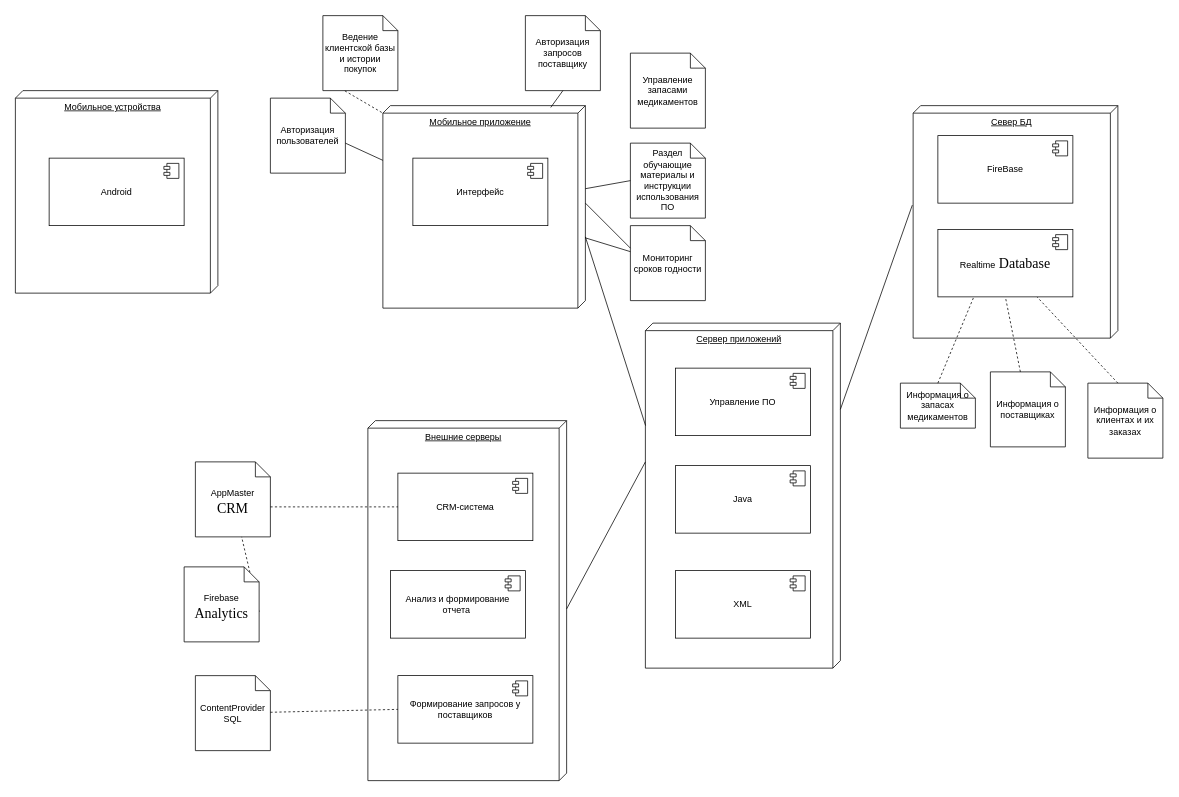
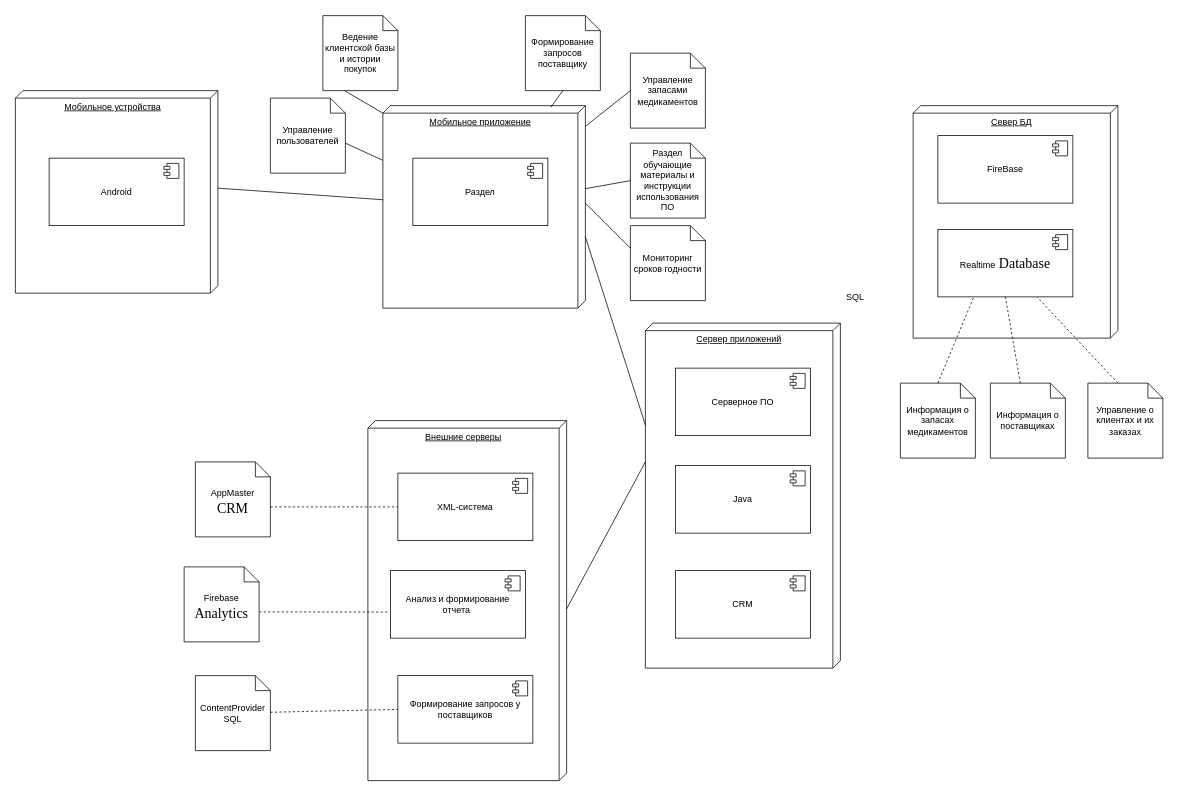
  <mxCell id="0" />
  <mxCell id="1" parent="0" />
  <mxCell id="2" value="Север БД" style="verticalAlign=top;align=center;spacingTop=8;spacingLeft=2;spacingRight=12;shape=cube;size=10;direction=south;fontStyle=4;html=1;whiteSpace=wrap;" parent="1" vertex="1"><mxGeometry x="1217" y="140" width="273" height="310" as="geometry" /></mxCell>
  <mxCell id="3" value="FireBase" style="html=1;dropTarget=0;whiteSpace=wrap;" parent="1" vertex="1"><mxGeometry x="1250" y="180" width="180" height="90" as="geometry" /></mxCell>
  <mxCell id="4" value="" style="shape=module;jettyWidth=8;jettyHeight=4;" parent="3" vertex="1"><mxGeometry x="1" width="20" height="20" relative="1" as="geometry"><mxPoint x="-27" y="7" as="offset" /></mxGeometry></mxCell>
  <mxCell id="5" value="Сервер приложений" style="verticalAlign=top;align=center;spacingTop=8;spacingLeft=2;spacingRight=12;shape=cube;size=10;direction=south;fontStyle=4;html=1;whiteSpace=wrap;" parent="1" vertex="1"><mxGeometry x="860" y="430" width="260" height="460" as="geometry" /></mxCell>
  <mxCell id="6" value="Мобильное приложение" style="verticalAlign=top;align=center;spacingTop=8;spacingLeft=2;spacingRight=12;shape=cube;size=10;direction=south;fontStyle=4;html=1;whiteSpace=wrap;" parent="1" vertex="1"><mxGeometry x="510" y="140" width="270" height="270" as="geometry" /></mxCell>
  <mxCell id="7" value="Внешние серверы" style="verticalAlign=top;align=center;spacingTop=8;spacingLeft=2;spacingRight=12;shape=cube;size=10;direction=south;fontStyle=4;html=1;whiteSpace=wrap;" parent="1" vertex="1"><mxGeometry x="490" y="560" width="265" height="480" as="geometry" /></mxCell>
- <mxCell id="8" value="Интерфейс" style="html=1;dropTarget=0;whiteSpace=wrap;" parent="1" vertex="1"><mxGeometry x="550" y="210" width="180" height="90" as="geometry" /></mxCell>
+ <mxCell id="8" value="Раздел" style="html=1;dropTarget=0;whiteSpace=wrap;" parent="1" vertex="1"><mxGeometry x="550" y="210" width="180" height="90" as="geometry" /></mxCell>
  <mxCell id="9" value="" style="shape=module;jettyWidth=8;jettyHeight=4;" parent="8" vertex="1"><mxGeometry x="1" width="20" height="20" relative="1" as="geometry"><mxPoint x="-27" y="7" as="offset" /></mxGeometry></mxCell>
- <mxCell id="10" value="" style="endArrow=none;html=1;rounded=0;exitX=0;exitY=0;exitDx=115;exitDy=0;exitPerimeter=0;entryX=0.428;entryY=1.004;entryDx=0;entryDy=0;entryPerimeter=0;" parent="1" source="5" target="2" edge="1"><mxGeometry width="50" height="50" relative="1" as="geometry"><mxPoint x="690" y="420" as="sourcePoint" /><mxPoint x="740" y="370" as="targetPoint" /><Array as="points" /></mxGeometry></mxCell>
- <mxCell id="12" value="Управление ПО" style="html=1;dropTarget=0;whiteSpace=wrap;" parent="1" vertex="1"><mxGeometry x="900" y="490" width="180" height="90" as="geometry" /></mxCell>
+ <mxCell id="11" value="SQL" style="text;html=1;strokeColor=none;fillColor=none;align=center;verticalAlign=middle;whiteSpace=wrap;rounded=0;" parent="1" vertex="1"><mxGeometry x="1110" y="380" width="60" height="30" as="geometry" /></mxCell>
+ <mxCell id="12" value="Серверное ПО" style="html=1;dropTarget=0;whiteSpace=wrap;" parent="1" vertex="1"><mxGeometry x="900" y="490" width="180" height="90" as="geometry" /></mxCell>
  <mxCell id="13" value="" style="shape=module;jettyWidth=8;jettyHeight=4;" parent="12" vertex="1"><mxGeometry x="1" width="20" height="20" relative="1" as="geometry"><mxPoint x="-27" y="7" as="offset" /></mxGeometry></mxCell>
  <mxCell id="14" value="Java" style="html=1;dropTarget=0;whiteSpace=wrap;" parent="1" vertex="1"><mxGeometry x="900" y="620" width="180" height="90" as="geometry" /></mxCell>
  <mxCell id="15" value="" style="shape=module;jettyWidth=8;jettyHeight=4;" parent="14" vertex="1"><mxGeometry x="1" width="20" height="20" relative="1" as="geometry"><mxPoint x="-27" y="7" as="offset" /></mxGeometry></mxCell>
- <mxCell id="16" value="CRM-система" style="html=1;dropTarget=0;whiteSpace=wrap;" parent="1" vertex="1"><mxGeometry x="530" y="630" width="180" height="90" as="geometry" /></mxCell>
+ <mxCell id="16" value="XML-система" style="html=1;dropTarget=0;whiteSpace=wrap;" parent="1" vertex="1"><mxGeometry x="530" y="630" width="180" height="90" as="geometry" /></mxCell>
  <mxCell id="17" value="" style="shape=module;jettyWidth=8;jettyHeight=4;" parent="16" vertex="1"><mxGeometry x="1" width="20" height="20" relative="1" as="geometry"><mxPoint x="-27" y="7" as="offset" /></mxGeometry></mxCell>
  <mxCell id="18" value="Анализ и формирование отчета&amp;nbsp;" style="html=1;dropTarget=0;whiteSpace=wrap;" parent="1" vertex="1"><mxGeometry x="520" y="760" width="180" height="90" as="geometry" /></mxCell>
  <mxCell id="19" value="" style="shape=module;jettyWidth=8;jettyHeight=4;" parent="18" vertex="1"><mxGeometry x="1" width="20" height="20" relative="1" as="geometry"><mxPoint x="-27" y="7" as="offset" /></mxGeometry></mxCell>
  <mxCell id="20" value="" style="endArrow=none;html=1;rounded=0;exitX=0.523;exitY=0;exitDx=0;exitDy=0;exitPerimeter=0;entryX=0;entryY=0;entryDx=185;entryDy=260;entryPerimeter=0;" parent="1" source="7" target="5" edge="1"><mxGeometry width="50" height="50" relative="1" as="geometry"><mxPoint x="780" y="730" as="sourcePoint" /><mxPoint x="850" y="660" as="targetPoint" /><Array as="points" /></mxGeometry></mxCell>
  <mxCell id="21" value="" style="endArrow=none;html=1;rounded=0;exitX=0.297;exitY=0.999;exitDx=0;exitDy=0;exitPerimeter=0;entryX=0;entryY=0;entryDx=175;entryDy=0;entryPerimeter=0;" parent="1" source="5" target="6" edge="1"><mxGeometry width="50" height="50" relative="1" as="geometry"><mxPoint x="820" y="420" as="sourcePoint" /><mxPoint x="900" y="165" as="targetPoint" /><Array as="points" /></mxGeometry></mxCell>
- <mxCell id="22" value="Информация о запасах медикаментов" style="shape=note;size=20;whiteSpace=wrap;html=1;" parent="1" vertex="1"><mxGeometry x="1200" y="510" width="100" height="60" as="geometry" /></mxCell>
- <mxCell id="23" value="Информация о поставщиках" style="shape=note;size=20;whiteSpace=wrap;html=1;" parent="1" vertex="1"><mxGeometry x="1320" y="495" width="100" height="100" as="geometry" /></mxCell>
- <mxCell id="24" value="Информация о клиентах и их заказах" style="shape=note;size=20;whiteSpace=wrap;html=1;" parent="1" vertex="1"><mxGeometry x="1450" y="510" width="100" height="100" as="geometry" /></mxCell>
+ <mxCell id="22" value="Информация о запасах медикаментов" style="shape=note;size=20;whiteSpace=wrap;html=1;" parent="1" vertex="1"><mxGeometry x="1200" y="510" width="100" height="100" as="geometry" /></mxCell>
+ <mxCell id="23" value="Информация о поставщиках" style="shape=note;size=20;whiteSpace=wrap;html=1;" parent="1" vertex="1"><mxGeometry x="1320" y="510" width="100" height="100" as="geometry" /></mxCell>
+ <mxCell id="24" value="Управление о клиентах и их заказах" style="shape=note;size=20;whiteSpace=wrap;html=1;" parent="1" vertex="1"><mxGeometry x="1450" y="510" width="100" height="100" as="geometry" /></mxCell>
  <mxCell id="25" value="" style="endArrow=none;dashed=1;html=1;rounded=0;exitX=0.5;exitY=0;exitDx=0;exitDy=0;exitPerimeter=0;" parent="1" source="22" edge="1"><mxGeometry width="50" height="50" relative="1" as="geometry"><mxPoint x="1310" y="460" as="sourcePoint" /><mxPoint x="1300" y="390" as="targetPoint" /></mxGeometry></mxCell>
  <mxCell id="26" value="" style="endArrow=none;dashed=1;html=1;rounded=0;exitX=0;exitY=0;exitDx=40;exitDy=0;exitPerimeter=0;entryX=0.5;entryY=1;entryDx=0;entryDy=0;" parent="1" source="23" target="48" edge="1"><mxGeometry width="50" height="50" relative="1" as="geometry"><mxPoint x="1410" y="460" as="sourcePoint" /><mxPoint x="1378.261" y="410" as="targetPoint" /></mxGeometry></mxCell>
  <mxCell id="27" value="" style="endArrow=none;dashed=1;html=1;rounded=0;exitX=0;exitY=0;exitDx=40;exitDy=0;exitPerimeter=0;" parent="1" source="24" target="48" edge="1"><mxGeometry width="50" height="50" relative="1" as="geometry"><mxPoint x="1580" y="480" as="sourcePoint" /><mxPoint x="1435" y="409.043" as="targetPoint" /></mxGeometry></mxCell>
  <mxCell id="28" value="AppMaster&lt;span style=&quot;font-size:14.0pt;line-height:115%;font-family:&amp;quot;Times New Roman&amp;quot;,&amp;quot;serif&amp;quot;;&lt;br/&gt;mso-fareast-font-family:Calibri;mso-fareast-theme-font:minor-latin;mso-ansi-language:&lt;br/&gt;RU;mso-fareast-language:EN-US;mso-bidi-language:AR-SA&quot; lang=&quot;EN-US&quot;&gt; &lt;/span&gt;&lt;span style=&quot;font-size:14.0pt;line-height:115%;font-family:&amp;quot;Times New Roman&amp;quot;,&amp;quot;serif&amp;quot;;&lt;br/&gt;mso-fareast-font-family:Calibri;mso-fareast-theme-font:minor-latin;mso-ansi-language:&lt;br/&gt;EN-US;mso-fareast-language:EN-US;mso-bidi-language:AR-SA&quot; lang=&quot;EN-US&quot;&gt;CRM&lt;/span&gt;" style="shape=note;size=20;whiteSpace=wrap;html=1;" parent="1" vertex="1"><mxGeometry x="260" y="615" width="100" height="100" as="geometry" /></mxCell>
- <mxCell id="29" value="" style="endArrow=none;dashed=1;html=1;rounded=0;exitX=0;exitY=0;exitDx=100;exitDy=60;exitPerimeter=0;" parent="1" source="31" target="28" edge="1"><mxGeometry width="50" height="50" relative="1" as="geometry"><mxPoint x="390" y="880" as="sourcePoint" /><mxPoint x="440" y="830" as="targetPoint" /></mxGeometry></mxCell>
+ <mxCell id="29" value="" style="endArrow=none;dashed=1;html=1;rounded=0;entryX=-0.005;entryY=0.614;entryDx=0;entryDy=0;entryPerimeter=0;exitX=0;exitY=0;exitDx=100;exitDy=60;exitPerimeter=0;" parent="1" source="31" target="18" edge="1"><mxGeometry width="50" height="50" relative="1" as="geometry"><mxPoint x="390" y="880" as="sourcePoint" /><mxPoint x="440" y="830" as="targetPoint" /></mxGeometry></mxCell>
  <mxCell id="30" value="" style="endArrow=none;dashed=1;html=1;rounded=0;exitX=0;exitY=0;exitDx=100;exitDy=60;exitPerimeter=0;entryX=0;entryY=0.5;entryDx=0;entryDy=0;" parent="1" source="28" target="16" edge="1"><mxGeometry width="50" height="50" relative="1" as="geometry"><mxPoint x="740" y="850" as="sourcePoint" /><mxPoint x="790" y="800" as="targetPoint" /></mxGeometry></mxCell>
  <mxCell id="31" value="Firebase&lt;span style=&quot;font-size:14.0pt;line-height:115%;font-family:&amp;quot;Times New Roman&amp;quot;,&amp;quot;serif&amp;quot;;&lt;br/&gt;mso-fareast-font-family:Calibri;mso-fareast-theme-font:minor-latin;mso-ansi-language:&lt;br/&gt;RU;mso-fareast-language:EN-US;mso-bidi-language:AR-SA&quot; lang=&quot;EN-US&quot;&gt; &lt;/span&gt;&lt;span style=&quot;font-size:14.0pt;line-height:115%;font-family:&amp;quot;Times New Roman&amp;quot;,&amp;quot;serif&amp;quot;;&lt;br/&gt;mso-fareast-font-family:Calibri;mso-fareast-theme-font:minor-latin;mso-ansi-language:&lt;br/&gt;EN-US;mso-fareast-language:EN-US;mso-bidi-language:AR-SA&quot; lang=&quot;EN-US&quot;&gt;Analytics&lt;/span&gt;" style="shape=note;size=20;whiteSpace=wrap;html=1;" parent="1" vertex="1"><mxGeometry x="245" y="755" width="100" height="100" as="geometry" /></mxCell>
  <mxCell id="32" value="Мобильное устройства" style="verticalAlign=top;align=center;spacingTop=8;spacingLeft=2;spacingRight=12;shape=cube;size=10;direction=south;fontStyle=4;html=1;whiteSpace=wrap;" parent="1" vertex="1"><mxGeometry x="20" y="120" width="270" height="270" as="geometry" /></mxCell>
  <mxCell id="33" value="Android" style="html=1;dropTarget=0;whiteSpace=wrap;" parent="1" vertex="1"><mxGeometry x="65" y="210" width="180" height="90" as="geometry" /></mxCell>
  <mxCell id="34" value="" style="shape=module;jettyWidth=8;jettyHeight=4;" parent="33" vertex="1"><mxGeometry x="1" width="20" height="20" relative="1" as="geometry"><mxPoint x="-27" y="7" as="offset" /></mxGeometry></mxCell>
+ <mxCell id="35" value="" style="endArrow=none;html=1;rounded=0;exitX=0;exitY=0;exitDx=130;exitDy=0;exitPerimeter=0;" parent="1" source="32" target="6" edge="1"><mxGeometry width="50" height="50" relative="1" as="geometry"><mxPoint x="720" y="370" as="sourcePoint" /><mxPoint x="770" y="320" as="targetPoint" /></mxGeometry></mxCell>
  <mxCell id="36" value="Управление запасами медикаментов" style="shape=note;size=20;whiteSpace=wrap;html=1;" parent="1" vertex="1"><mxGeometry x="840" y="70" width="100" height="100" as="geometry" /></mxCell>
  <mxCell id="37" value="Раздел обучающие материалы и инструкции использования ПО" style="shape=note;size=20;whiteSpace=wrap;html=1;" parent="1" vertex="1"><mxGeometry x="840" y="190" width="100" height="100" as="geometry" /></mxCell>
  <mxCell id="38" value="Мониторинг сроков годности" style="shape=note;size=20;whiteSpace=wrap;html=1;" parent="1" vertex="1"><mxGeometry x="840" y="300" width="100" height="100" as="geometry" /></mxCell>
- <mxCell id="39" value="Авторизация запросов поставщику" style="shape=note;size=20;whiteSpace=wrap;html=1;" parent="1" vertex="1"><mxGeometry x="700" width="100" height="100" as="geometry" y="20" /></mxCell>
+ <mxCell id="39" value="Формирование запросов поставщику" style="shape=note;size=20;whiteSpace=wrap;html=1;" parent="1" vertex="1"><mxGeometry x="700" width="100" height="100" as="geometry" y="20" /></mxCell>
  <mxCell id="40" value="Ведение клиентской базы и истории покупок" style="shape=note;size=20;whiteSpace=wrap;html=1;" parent="1" vertex="1"><mxGeometry x="430" width="100" height="100" as="geometry" y="20" /></mxCell>
- <mxCell id="41" value="" style="endArrow=none;html=1;rounded=0;exitX=0.293;exitY=1.003;exitDx=0;exitDy=0;exitPerimeter=0;entryX=0;entryY=0;entryDx=10;entryDy=270;entryPerimeter=0;dashed=1;" parent="1" source="40" target="6" edge="1"><mxGeometry width="50" height="50" relative="1" as="geometry"><mxPoint x="880" y="370" as="sourcePoint" /><mxPoint x="930" y="320" as="targetPoint" /></mxGeometry></mxCell>
+ <mxCell id="41" value="" style="endArrow=none;html=1;rounded=0;exitX=0.293;exitY=1.003;exitDx=0;exitDy=0;exitPerimeter=0;entryX=0;entryY=0;entryDx=10;entryDy=270;entryPerimeter=0;" parent="1" source="40" target="6" edge="1"><mxGeometry width="50" height="50" relative="1" as="geometry"><mxPoint x="880" y="370" as="sourcePoint" /><mxPoint x="930" y="320" as="targetPoint" /></mxGeometry></mxCell>
  <mxCell id="42" value="" style="endArrow=none;html=1;rounded=0;exitX=0.5;exitY=1;exitDx=0;exitDy=0;exitPerimeter=0;entryX=0.009;entryY=0.171;entryDx=0;entryDy=0;entryPerimeter=0;" parent="1" source="39" target="6" edge="1"><mxGeometry width="50" height="50" relative="1" as="geometry"><mxPoint x="790" y="130" as="sourcePoint" /><mxPoint x="841" y="160" as="targetPoint" /></mxGeometry></mxCell>
- <mxCell id="43" value="" style="endArrow=none;html=1;rounded=0;" parent="1" source="6" target="38" edge="1"><mxGeometry width="50" height="50" relative="1" as="geometry"><mxPoint x="810" y="160" as="sourcePoint" /><mxPoint x="861" y="190" as="targetPoint" /></mxGeometry></mxCell>
+ <mxCell id="43" value="" style="endArrow=none;html=1;rounded=0;entryX=0;entryY=0.5;entryDx=0;entryDy=0;entryPerimeter=0;" parent="1" source="6" target="36" edge="1"><mxGeometry width="50" height="50" relative="1" as="geometry"><mxPoint x="810" y="160" as="sourcePoint" /><mxPoint x="861" y="190" as="targetPoint" /></mxGeometry></mxCell>
  <mxCell id="44" value="" style="endArrow=none;html=1;rounded=0;entryX=0;entryY=0.5;entryDx=0;entryDy=0;entryPerimeter=0;" parent="1" source="6" target="37" edge="1"><mxGeometry width="50" height="50" relative="1" as="geometry"><mxPoint x="800" y="210" as="sourcePoint" /><mxPoint x="851" y="240" as="targetPoint" /></mxGeometry></mxCell>
  <mxCell id="45" value="" style="endArrow=none;html=1;rounded=0;exitX=0;exitY=0;exitDx=130;exitDy=0;exitPerimeter=0;" parent="1" source="6" edge="1"><mxGeometry width="50" height="50" relative="1" as="geometry"><mxPoint x="810" y="300" as="sourcePoint" /><mxPoint x="840" y="330" as="targetPoint" /></mxGeometry></mxCell>
- <mxCell id="46" value="XML" style="html=1;dropTarget=0;whiteSpace=wrap;" parent="1" vertex="1"><mxGeometry x="900" y="760" width="180" height="90" as="geometry" /></mxCell>
+ <mxCell id="46" value="CRM" style="html=1;dropTarget=0;whiteSpace=wrap;" parent="1" vertex="1"><mxGeometry x="900" y="760" width="180" height="90" as="geometry" /></mxCell>
  <mxCell id="47" value="" style="shape=module;jettyWidth=8;jettyHeight=4;" parent="46" vertex="1"><mxGeometry x="1" width="20" height="20" relative="1" as="geometry"><mxPoint x="-27" y="7" as="offset" /></mxGeometry></mxCell>
  <mxCell id="48" value="Realtime&lt;span style=&quot;font-size:14.0pt;line-height:115%;font-family:&amp;quot;Times New Roman&amp;quot;,&amp;quot;serif&amp;quot;;&lt;br/&gt;mso-fareast-font-family:Calibri;mso-fareast-theme-font:minor-latin;mso-ansi-language:&lt;br/&gt;RU;mso-fareast-language:EN-US;mso-bidi-language:AR-SA&quot; lang=&quot;EN-US&quot;&gt; &lt;/span&gt;&lt;span style=&quot;font-size:14.0pt;line-height:115%;font-family:&amp;quot;Times New Roman&amp;quot;,&amp;quot;serif&amp;quot;;&lt;br/&gt;mso-fareast-font-family:Calibri;mso-fareast-theme-font:minor-latin;mso-ansi-language:&lt;br/&gt;EN-US;mso-fareast-language:EN-US;mso-bidi-language:AR-SA&quot; lang=&quot;EN-US&quot;&gt;Database&lt;/span&gt;&lt;span style=&quot;font-size:14.0pt;line-height:115%;font-family:&amp;quot;Times New Roman&amp;quot;,&amp;quot;serif&amp;quot;;&lt;br/&gt;mso-fareast-font-family:Calibri;mso-fareast-theme-font:minor-latin;mso-ansi-language:&lt;br/&gt;RU;mso-fareast-language:EN-US;mso-bidi-language:AR-SA&quot; lang=&quot;EN-US&quot;&gt;&lt;/span&gt;" style="html=1;dropTarget=0;whiteSpace=wrap;" parent="1" vertex="1"><mxGeometry x="1250" y="305" width="180" height="90" as="geometry" /></mxCell>
  <mxCell id="49" value="" style="shape=module;jettyWidth=8;jettyHeight=4;" parent="48" vertex="1"><mxGeometry x="1" width="20" height="20" relative="1" as="geometry"><mxPoint x="-27" y="7" as="offset" /></mxGeometry></mxCell>
  <mxCell id="50" value="Формирование запросов у поставщиков" style="html=1;dropTarget=0;whiteSpace=wrap;" parent="1" vertex="1"><mxGeometry x="530" y="900" width="180" height="90" as="geometry" /></mxCell>
  <mxCell id="51" value="" style="shape=module;jettyWidth=8;jettyHeight=4;" parent="50" vertex="1"><mxGeometry x="1" width="20" height="20" relative="1" as="geometry"><mxPoint x="-27" y="7" as="offset" /></mxGeometry></mxCell>
  <mxCell id="52" value="ContentProvider SQL" style="shape=note;size=20;whiteSpace=wrap;html=1;" parent="1" vertex="1"><mxGeometry x="260" y="900" width="100" height="100" as="geometry" /></mxCell>
  <mxCell id="53" value="" style="endArrow=none;dashed=1;html=1;rounded=0;entryX=0;entryY=0.5;entryDx=0;entryDy=0;" parent="1" source="52" target="50" edge="1"><mxGeometry width="50" height="50" relative="1" as="geometry"><mxPoint x="420" y="1040" as="sourcePoint" /><mxPoint x="549" y="1035" as="targetPoint" /></mxGeometry></mxCell>
- <mxCell id="54" value="Авторизация пользователей" style="shape=note;size=20;whiteSpace=wrap;html=1;" parent="1" vertex="1"><mxGeometry x="360" y="130" width="100" height="100" as="geometry" /></mxCell>
+ <mxCell id="54" value="Управление пользователей" style="shape=note;size=20;whiteSpace=wrap;html=1;" parent="1" vertex="1"><mxGeometry x="360" y="130" width="100" height="100" as="geometry" /></mxCell>
  <mxCell id="55" value="" style="endArrow=none;html=1;rounded=0;exitX=0;exitY=0;exitDx=100;exitDy=60;exitPerimeter=0;" parent="1" source="54" target="6" edge="1"><mxGeometry width="50" height="50" relative="1" as="geometry"><mxPoint x="670" y="210" as="sourcePoint" /><mxPoint x="720" y="160" as="targetPoint" /></mxGeometry></mxCell>
